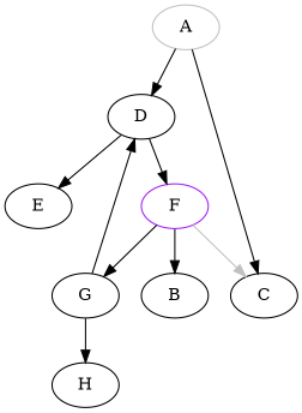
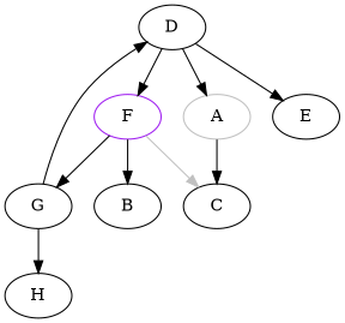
  digraph {
    n1 [label=D]
    n2 [color=purple label=F]
    n3 [label=E]
    n4 [label=G]
    n5 [label=B]
    n6 [label=C]
    n7 [color=gray label=A]
    n8 [label=H]
    n1 -> n2
    n1 -> n3
    n2 -> n4
    n2 -> n5
    n2 -> n6 [color=gray]
    n4 -> n1
    n4 -> n8
-   n7 -> n1
+   n1 -> n7
    n7 -> n6
  }
